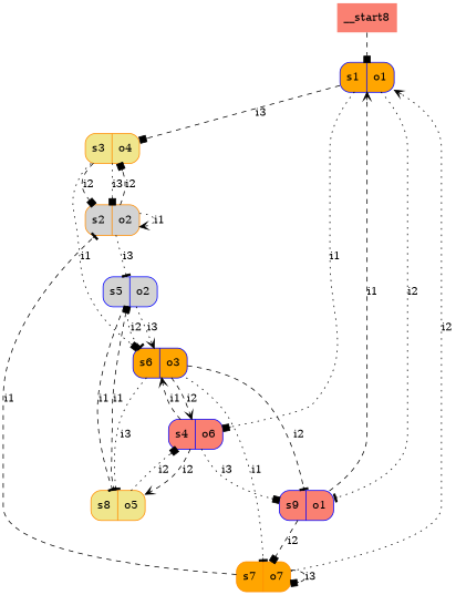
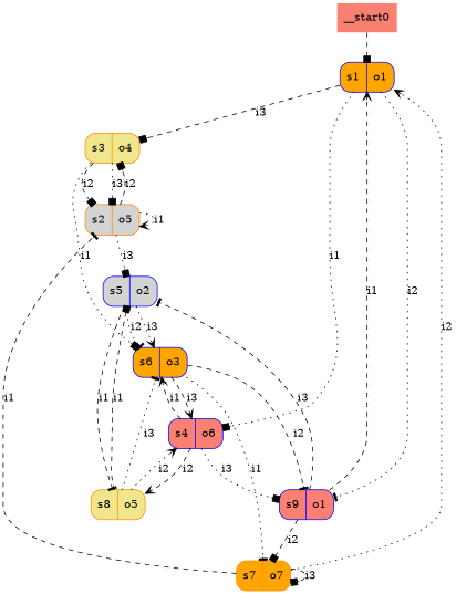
  digraph {
    node [color=blue fillcolor=orange shape=record style="rounded,filled"]
    edge [arrowhead=box style=dashed]
    n1 [label="s1|o1"]
    n2 [color=darkorange fillcolor=khaki label="s3|o4"]
    n3 [fillcolor=salmon label="s4|o6"]
    n4 [fillcolor=salmon label="s9|o1"]
-   n5 [color=darkorange fillcolor=lightgrey label="s2|o2"]
+   n5 [color=darkorange fillcolor=lightgrey label="s2|o5"]
    n6 [label="s6|o3"]
    n7 [color=darkorange fillcolor=khaki label="s8|o5"]
    n8 [fillcolor=lightgrey label="s5|o2"]
    n9 [color=darkorange label="s7|o7"]
-   __start0 [fillcolor=salmon shape=none style=filled label=__start8]
+   __start0 [fillcolor=salmon shape=none style=filled]
    n1 -> n2 [label=i3]
    n1 -> n3 [label=i1 style=dotted]
    n1 -> n4 [arrowhead=tee label=i2 style=dotted]
    n2 -> n5 [label=i2]
    n2 -> n5 [label=i3 style=dotted]
    n2 -> n6 [label=i1 style=dotted]
    n3 -> n4 [label=i3 style=dotted]
    n3 -> n6 [arrowhead=vee label=i1]
    n3 -> n7 [arrowhead=vee label=i2]
    n4 -> n1 [arrowhead=vee label=i1]
+   n4 -> n8 [arrowhead=tee label=i3]
    n4 -> n9 [label=i2]
    n5 -> n2 [label=i2]
    n5 -> n5 [arrowhead=vee label=i1 style=dotted]
-   n5 -> n8 [arrowhead=tee label=i3 style=dotted]
-   n6 -> n3 [arrowhead=vee label=i2]
+   n5 -> n8 [label=i3 style=dotted]
+   n6 -> n3 [arrowhead=vee label=i3]
    n6 -> n4 [arrowhead=tee label=i2]
    n6 -> n9 [arrowhead=tee label=i1 style=dotted]
-   n7 -> n3 [label=i2 style=dotted]
-   n6 -> n7 [arrowhead=tee label=i3 style=dotted]
+   n7 -> n3 [arrowhead=vee label=i2 style=dotted]
+   n7 -> n6 [arrowhead=tee label=i3 style=dotted]
    n7 -> n8 [label=i1]
    n8 -> n6 [arrowhead=tee label=i2 style=dotted]
    n8 -> n6 [arrowhead=vee label=i3 style=dotted]
    n8 -> n7 [arrowhead=tee label=i1]
    n9 -> n1 [arrowhead=vee label=i2 style=dotted]
    n9 -> n5 [arrowhead=tee label=i1]
    n9 -> n9 [label=i3]
    __start0 -> n1
  }
